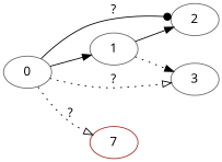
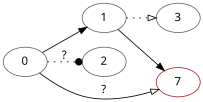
  digraph {
    fontname="Noto Sans"
    rankdir=LR
    node [color=gray40 fontname="Noto Sans"]
    edge [arrowhead=onormal fontname="Noto Sans" style=dotted]
    0
    1
    2
    3
    n5 [color=brown label=7]
    0 -> 1 [arrowhead=normal style=solid]
-   0 -> 2 [arrowhead=dot label="?" style=solid]
-   0 -> 3 [label="?"]
-   0 -> n5 [label="?"]
-   1 -> 2 [arrowhead=normal style=solid]
-   1 -> 3 [arrowhead=normal]
+   0 -> 2 [arrowhead=dot label="?"]
+   0 -> n5 [label="?" style=solid]
+   1 -> n5 [arrowhead=normal style=solid]
+   1 -> 3
  }
